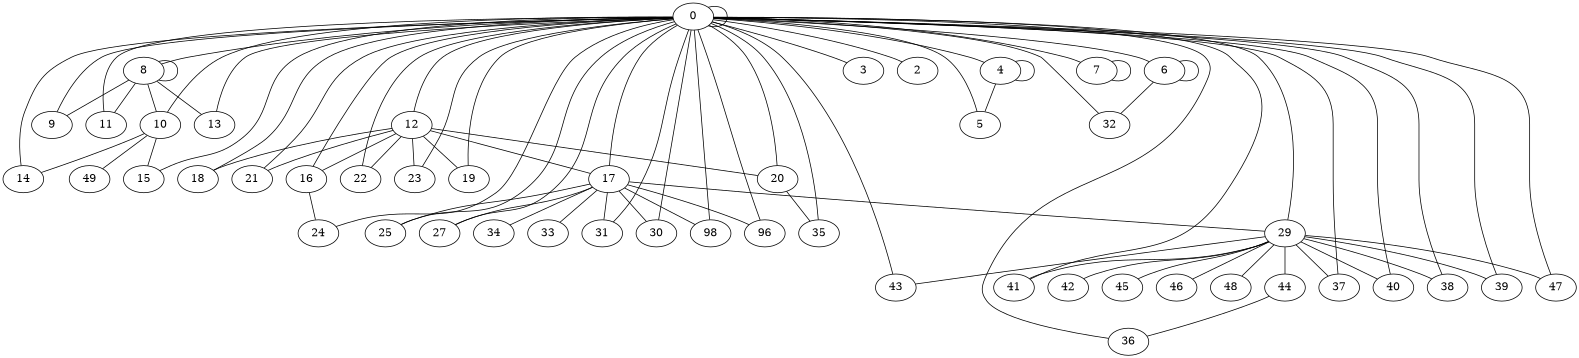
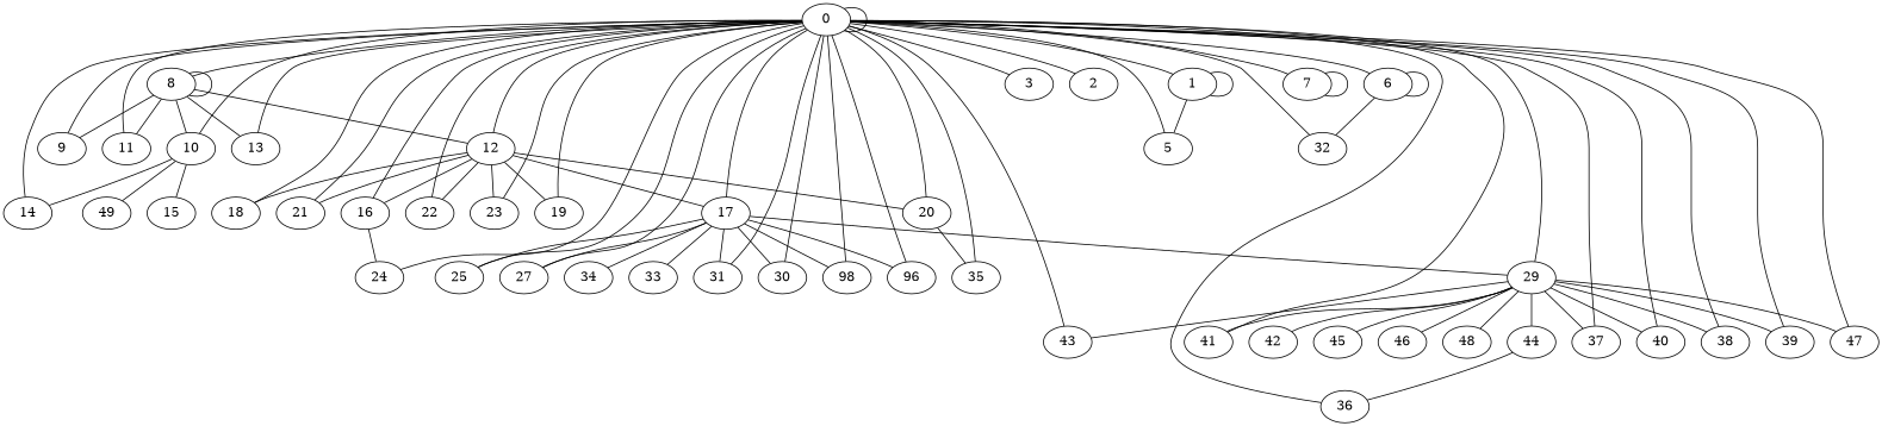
  graph {
    8
    9
    10
    11
    12
    13
    14
    15
    49
    18
    21
    16
    22
    17
    23
    19
    20
    24
    25
    27
    31
    30
    n23 [label=98]
    n24 [label=96]
    29
    33
    34
    35
    0
    3
    2
-   4
+   4 [label=1]
    5
    6
    7
    36
    43
    41
    37
    32
    40
    38
    39
    47
    42
    44
    45
    46
    48
    8 -- 8
    8 -- 9
    8 -- 10
    8 -- 11
+   8 -- 12
    8 -- 13
    10 -- 14
    10 -- 15
    10 -- 49
    12 -- 18
    12 -- 21
    12 -- 16
    12 -- 22
    12 -- 17
    12 -- 23
    12 -- 19
    12 -- 20
    16 -- 24
    17 -- 25
    17 -- 27
    17 -- 31
    17 -- 30
    17 -- n23
    17 -- n24
    17 -- 29
    17 -- 33
    17 -- 34
    20 -- 35
    29 -- 43
    29 -- 41
    29 -- 37
    29 -- 40
    29 -- 38
    29 -- 39
    29 -- 47
    29 -- 42
    29 -- 44
    29 -- 45
    29 -- 46
    29 -- 48
    0 -- 8
    0 -- 9
    0 -- 10
    0 -- 11
    0 -- 12
    0 -- 13
    0 -- 14
-   0 -- 15
    0 -- 18
    0 -- 21
    0 -- 16
    0 -- 22
    0 -- 17
    0 -- 23
    0 -- 19
    0 -- 20
    0 -- 24
    0 -- 25
    0 -- 27
    0 -- 31
    0 -- 30
    0 -- n23
    0 -- n24
    0 -- 29
    0 -- 35
    0 -- 0
    0 -- 3
    0 -- 2
    0 -- 4
    0 -- 5
    0 -- 6
    0 -- 7
    0 -- 36
    0 -- 43
    0 -- 41
    0 -- 37
    0 -- 32
    0 -- 40
    0 -- 38
    0 -- 39
    0 -- 47
    4 -- 4
    4 -- 5
    6 -- 6
    6 -- 32
    7 -- 7
    44 -- 36
  }
